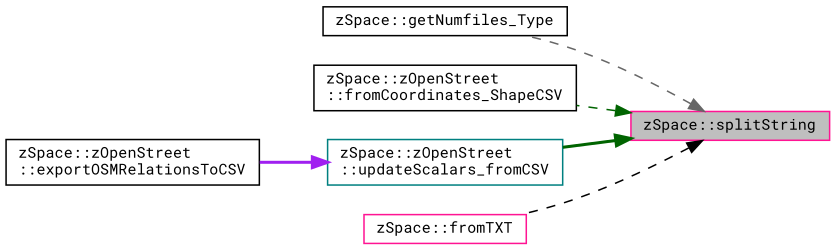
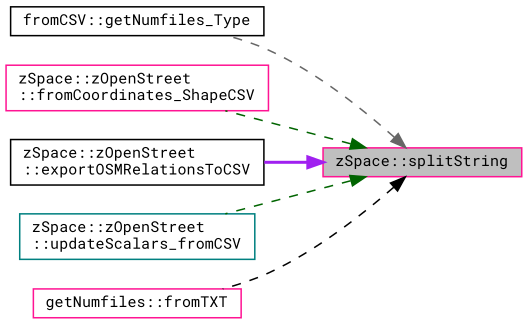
  digraph {
    fontname="Roboto Mono"
    rankdir=RL
    node [color=deeppink fillcolor=white fontname="Roboto Mono" fontsize=10 shape=record style=filled]
    edge [color=darkgreen dir=back fontname="Roboto Mono" fontsize=10 labelfontname=Helvetica labelfontsize=10 style=dashed]
    n1 [fillcolor=grey75 fontcolor=black height=0.2 label="zSpace::splitString" width=0.4]
-   n2 [color=black height=0.2 label="zSpace::getNumfiles_Type" width=0.4]
-   n3 [color=black height=0.2 label="zSpace::zOpenStreet\l::fromCoordinates_ShapeCSV" width=0.4]
+   n2 [color=black height=0.2 label="fromCSV::getNumfiles_Type" width=0.4]
+   n3 [height=0.2 label="zSpace::zOpenStreet\l::fromCoordinates_ShapeCSV" width=0.4]
    n4 [color=black height=0.2 label="zSpace::zOpenStreet\l::exportOSMRelationsToCSV" width=0.4]
    n5 [color=teal height=0.2 label="zSpace::zOpenStreet\l::updateScalars_fromCSV" width=0.4]
-   n6 [height=0.2 label="zSpace::fromTXT" width=0.4]
+   n6 [height=0.2 label="getNumfiles::fromTXT" width=0.4]
    n1 -> n2 [color=gray40]
    n1 -> n3
-   n5 -> n4 [color=purple style=bold]
-   n1 -> n5 [style=bold]
+   n1 -> n4 [color=purple style=bold]
+   n1 -> n5
    n1 -> n6 [color=black]
  }
